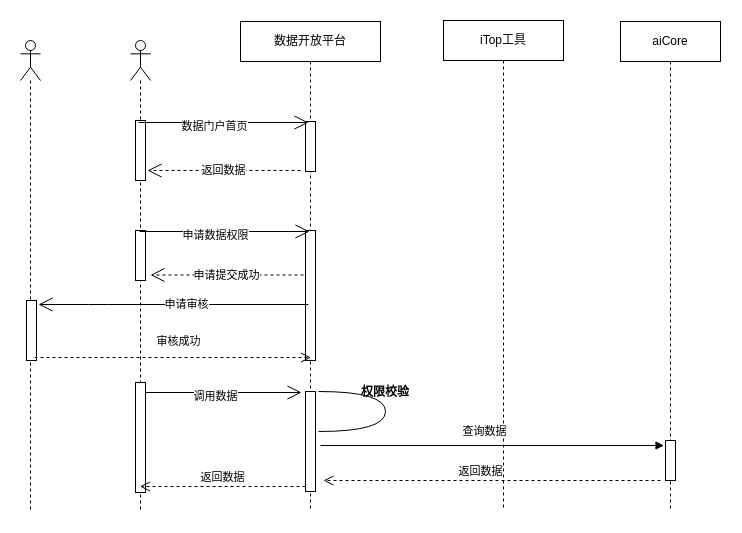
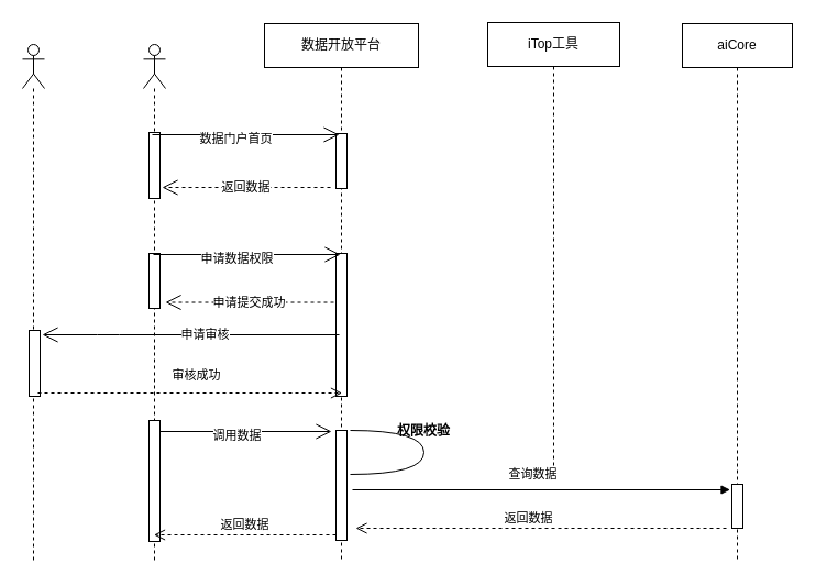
  <mxCell id="0" />
  <mxCell id="1" parent="0" />
  <mxCell id="2" value="数据开放平台" style="shape=umlLifeline;perimeter=lifelinePerimeter;whiteSpace=wrap;html=1;container=1;collapsible=0;recursiveResize=0;outlineConnect=0;" vertex="1" parent="1"><mxGeometry x="240" y="21" width="140" height="490" as="geometry" /></mxCell>
  <mxCell id="3" value="" style="html=1;points=[];perimeter=orthogonalPerimeter;" vertex="1" parent="2"><mxGeometry x="65" y="100" width="10" height="50" as="geometry" /></mxCell>
  <mxCell id="4" value="" style="html=1;points=[];perimeter=orthogonalPerimeter;" vertex="1" parent="2"><mxGeometry x="65" y="209" width="10" height="130" as="geometry" /></mxCell>
  <mxCell id="5" value="" style="html=1;points=[];perimeter=orthogonalPerimeter;" vertex="1" parent="2"><mxGeometry x="65" y="370" width="10" height="100" as="geometry" /></mxCell>
  <mxCell id="6" value="" style="shape=requiredInterface;html=1;verticalLabelPosition=bottom;" vertex="1" parent="2"><mxGeometry x="78" y="370" width="67" height="40" as="geometry" /></mxCell>
  <mxCell id="7" value="权限校验" style="text;align=center;fontStyle=1;verticalAlign=middle;spacingLeft=3;spacingRight=3;strokeColor=none;rotatable=0;points=[[0,0.5],[1,0.5]];portConstraint=eastwest;" vertex="1" parent="2"><mxGeometry x="105" y="357" width="80" height="26" as="geometry" /></mxCell>
- <mxCell id="8" value="iTop工具" style="shape=umlLifeline;perimeter=lifelinePerimeter;whiteSpace=wrap;html=1;container=1;collapsible=0;recursiveResize=0;outlineConnect=0;" vertex="1" parent="1"><mxGeometry x="443" y="20" width="120" height="490" as="geometry" /></mxCell>
+ <mxCell id="8" value="iTop工具" style="shape=umlLifeline;perimeter=lifelinePerimeter;whiteSpace=wrap;html=1;container=1;collapsible=0;recursiveResize=0;outlineConnect=0;" vertex="1" parent="1"><mxGeometry x="443" y="20" width="120" height="410" as="geometry" /></mxCell>
  <mxCell id="9" value="aiCore" style="shape=umlLifeline;perimeter=lifelinePerimeter;whiteSpace=wrap;html=1;container=1;collapsible=0;recursiveResize=0;outlineConnect=0;" vertex="1" parent="1"><mxGeometry x="620" y="21" width="100" height="489" as="geometry" /></mxCell>
  <mxCell id="10" value="" style="html=1;points=[];perimeter=orthogonalPerimeter;" vertex="1" parent="9"><mxGeometry x="45" y="419" width="10" height="40" as="geometry" /></mxCell>
  <mxCell id="11" value="" style="shape=umlLifeline;participant=umlActor;perimeter=lifelinePerimeter;whiteSpace=wrap;html=1;container=1;collapsible=0;recursiveResize=0;verticalAlign=top;spacingTop=36;outlineConnect=0;" vertex="1" parent="1"><mxGeometry x="130" y="40" width="20" height="470" as="geometry" /></mxCell>
  <mxCell id="12" value="" style="html=1;points=[];perimeter=orthogonalPerimeter;" vertex="1" parent="11"><mxGeometry x="5" y="80" width="10" height="60" as="geometry" /></mxCell>
  <mxCell id="13" value="" style="html=1;points=[];perimeter=orthogonalPerimeter;" vertex="1" parent="11"><mxGeometry x="5" y="190" width="10" height="50" as="geometry" /></mxCell>
  <mxCell id="14" value="" style="html=1;points=[];perimeter=orthogonalPerimeter;" vertex="1" parent="11"><mxGeometry x="5" y="342" width="10" height="110" as="geometry" /></mxCell>
  <mxCell id="15" value="" style="endArrow=open;endFill=1;endSize=12;html=1;" edge="1" parent="11"><mxGeometry width="160" relative="1" as="geometry"><mxPoint x="8" y="82" as="sourcePoint" /><mxPoint x="178" y="82" as="targetPoint" /></mxGeometry></mxCell>
  <mxCell id="16" value="数据门户首页" style="edgeLabel;html=1;align=center;verticalAlign=middle;resizable=0;points=[];" vertex="1" connectable="0" parent="15"><mxGeometry x="-0.113" y="-3" relative="1" as="geometry"><mxPoint as="offset" /></mxGeometry></mxCell>
  <mxCell id="17" value="" style="shape=umlLifeline;participant=umlActor;perimeter=lifelinePerimeter;whiteSpace=wrap;html=1;container=1;collapsible=0;recursiveResize=0;verticalAlign=top;spacingTop=36;outlineConnect=0;" vertex="1" parent="1"><mxGeometry x="20" y="40" width="20" height="470" as="geometry" /></mxCell>
  <mxCell id="18" value="" style="html=1;points=[];perimeter=orthogonalPerimeter;" vertex="1" parent="17"><mxGeometry x="6" y="260" width="10" height="60" as="geometry" /></mxCell>
  <mxCell id="19" value="审核成功" style="html=1;verticalAlign=bottom;endArrow=open;dashed=1;endSize=8;" edge="1" parent="1"><mxGeometry x="0.042" y="7" relative="1" as="geometry"><mxPoint x="310.5" y="357" as="targetPoint" /><mxPoint x="34" y="357" as="sourcePoint" /><mxPoint as="offset" /></mxGeometry></mxCell>
  <mxCell id="20" value="返回数据" style="html=1;verticalAlign=bottom;endArrow=open;dashed=1;endSize=8;exitX=0;exitY=0.95;" edge="1" parent="1" source="5" target="11"><mxGeometry relative="1" as="geometry"><mxPoint x="150" y="468" as="targetPoint" /></mxGeometry></mxCell>
  <mxCell id="21" value="返回数据" style="html=1;verticalAlign=bottom;endArrow=open;dashed=1;endSize=8;" edge="1" parent="1"><mxGeometry x="0.068" relative="1" as="geometry"><mxPoint x="323" y="480" as="targetPoint" /><mxPoint x="660" y="480" as="sourcePoint" /><mxPoint as="offset" /></mxGeometry></mxCell>
  <mxCell id="22" value="查询数据" style="html=1;verticalAlign=bottom;endArrow=block;" edge="1" parent="1"><mxGeometry x="-0.047" y="5" relative="1" as="geometry"><mxPoint x="320" y="445" as="sourcePoint" /><mxPoint x="663.5" y="445" as="targetPoint" /><Array as="points" /><mxPoint as="offset" /></mxGeometry></mxCell>
  <mxCell id="23" value="" style="endArrow=open;endFill=1;endSize=12;html=1;" edge="1" parent="1"><mxGeometry width="160" relative="1" as="geometry"><mxPoint x="139" y="231" as="sourcePoint" /><mxPoint x="309" y="231" as="targetPoint" /></mxGeometry></mxCell>
  <mxCell id="24" value="申请数据权限" style="edgeLabel;html=1;align=center;verticalAlign=middle;resizable=0;points=[];" vertex="1" connectable="0" parent="23"><mxGeometry x="-0.113" y="-3" relative="1" as="geometry"><mxPoint as="offset" /></mxGeometry></mxCell>
  <mxCell id="25" value="" style="endArrow=open;endFill=1;endSize=12;html=1;" edge="1" parent="1"><mxGeometry width="160" relative="1" as="geometry"><mxPoint x="308" y="304" as="sourcePoint" /><mxPoint x="38" y="304" as="targetPoint" /><Array as="points"><mxPoint x="98" y="304" /></Array></mxGeometry></mxCell>
  <mxCell id="26" value="申请审核" style="edgeLabel;html=1;align=center;verticalAlign=middle;resizable=0;points=[];" vertex="1" connectable="0" parent="25"><mxGeometry x="-0.092" y="-1" relative="1" as="geometry"><mxPoint as="offset" /></mxGeometry></mxCell>
  <mxCell id="27" value="" style="endArrow=open;endFill=1;endSize=12;html=1;" edge="1" parent="1"><mxGeometry width="160" relative="1" as="geometry"><mxPoint x="145" y="392" as="sourcePoint" /><mxPoint x="301" y="392" as="targetPoint" /></mxGeometry></mxCell>
  <mxCell id="28" value="调用数据" style="edgeLabel;html=1;align=center;verticalAlign=middle;resizable=0;points=[];" vertex="1" connectable="0" parent="27"><mxGeometry x="-0.113" y="-3" relative="1" as="geometry"><mxPoint as="offset" /></mxGeometry></mxCell>
  <mxCell id="29" value="返回数据" style="endArrow=open;endSize=12;dashed=1;html=1;" edge="1" parent="1"><mxGeometry width="160" relative="1" as="geometry"><mxPoint x="300" y="170" as="sourcePoint" /><mxPoint x="147" y="170" as="targetPoint" /><Array as="points"><mxPoint x="217" y="170" /></Array></mxGeometry></mxCell>
  <mxCell id="30" value="申请提交成功" style="endArrow=open;endSize=12;dashed=1;html=1;" edge="1" parent="1"><mxGeometry width="160" relative="1" as="geometry"><mxPoint x="303" y="274.5" as="sourcePoint" /><mxPoint x="150" y="274.5" as="targetPoint" /><Array as="points"><mxPoint x="220" y="274.5" /></Array></mxGeometry></mxCell>
